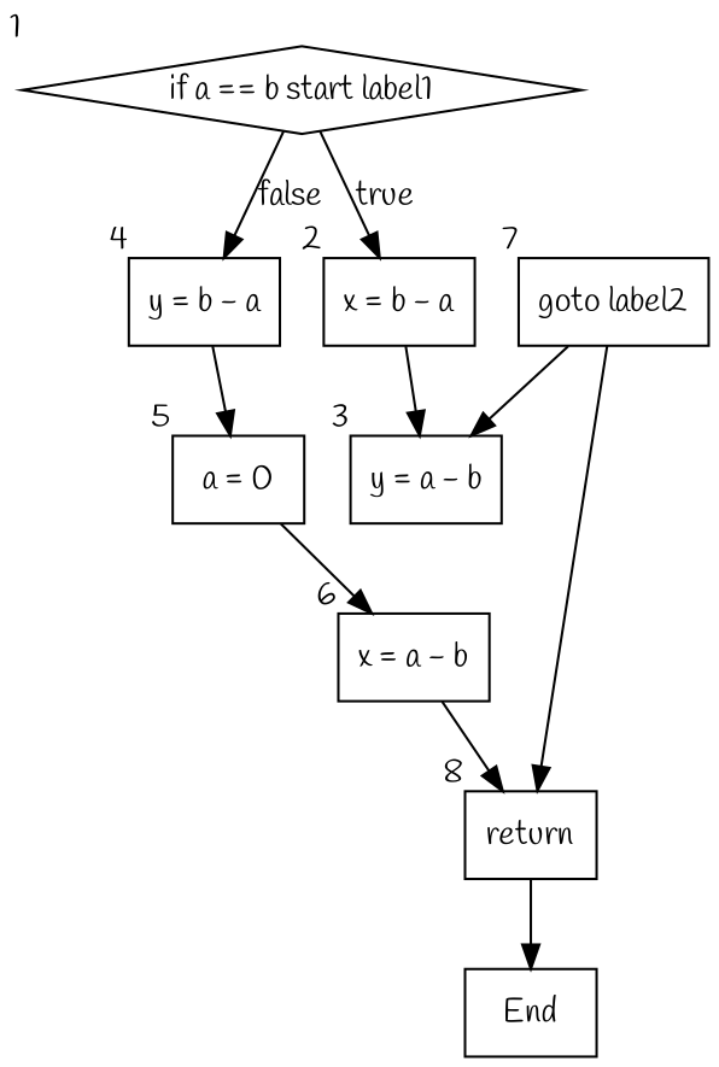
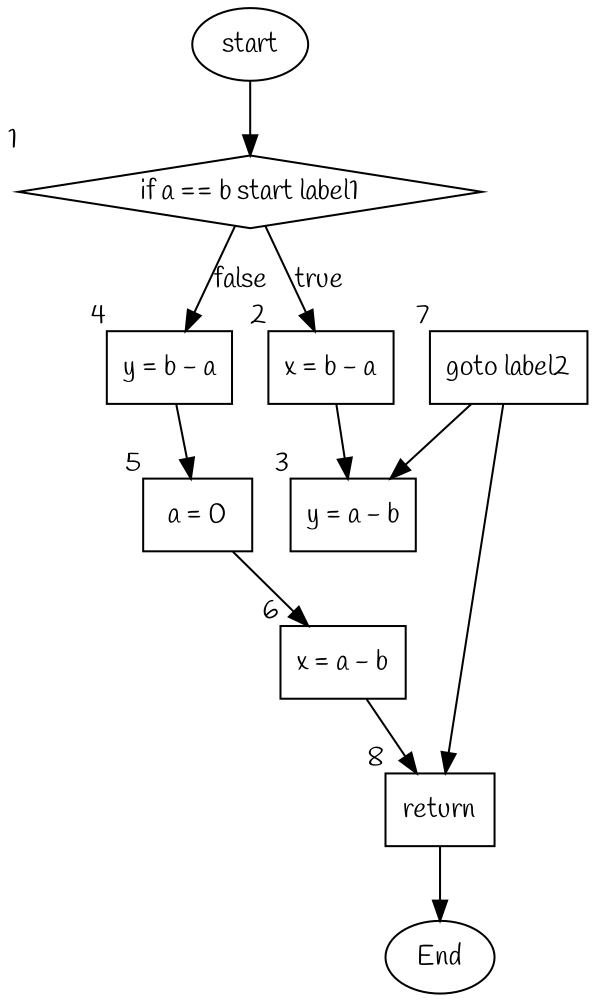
  digraph {
    node [fontname=Handlee shape=rect]
    edge [fontname=Handlee]
+   n1 [label=start shape=ellipse]
    n2 [label="if a == b start label1" shape=diamond xlabel=1]
    n3 [label="x = b - a" xlabel=2]
    n4 [label="y = b - a" xlabel=4]
    n5 [label="y = a - b" xlabel=3]
    n6 [label="a = 0" xlabel=5]
    n7 [label="goto label2" xlabel=7]
    n8 [label=return xlabel=8]
    n9 [label="x = a - b" xlabel=6]
-   n10 [label=End shape=box]
+   n10 [label=End shape=ellipse]
+   n1 -> n2
    n2 -> n3 [label=true]
    n2 -> n4 [label=false]
    n3 -> n5
    n4 -> n6
    n6 -> n9
    n7 -> n5
    n7 -> n8
    n8 -> n10
    n9 -> n8
  }
